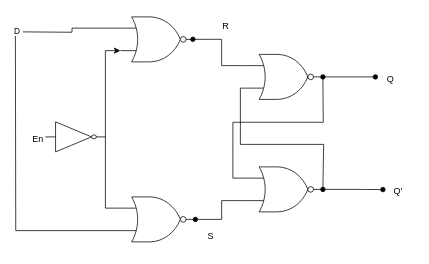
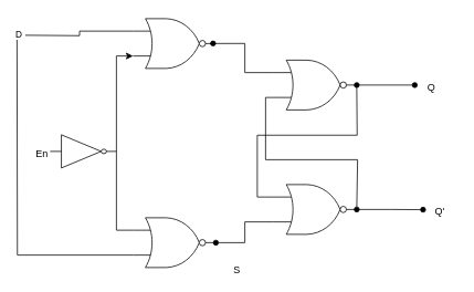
  <mxCell id="0" />
  <mxCell id="1" parent="0" />
  <mxCell id="2" style="edgeStyle=orthogonalEdgeStyle;rounded=0;orthogonalLoop=1;jettySize=auto;html=1;exitX=1;exitY=0.5;exitDx=0;exitDy=0;exitPerimeter=0;endArrow=oval;endFill=1;" edge="1" parent="1" source="4"><mxGeometry relative="1" as="geometry"><mxPoint x="510" y="252.286" as="targetPoint" /></mxGeometry></mxCell>
  <mxCell id="3" style="edgeStyle=orthogonalEdgeStyle;rounded=0;orthogonalLoop=1;jettySize=auto;html=1;exitX=0;exitY=0.25;exitDx=0;exitDy=0;exitPerimeter=0;endArrow=oval;endFill=1;" edge="1" parent="1" source="4"><mxGeometry relative="1" as="geometry"><mxPoint x="430" y="102" as="targetPoint" /></mxGeometry></mxCell>
  <mxCell id="4" value="" style="verticalLabelPosition=bottom;shadow=0;dashed=0;align=center;html=1;verticalAlign=top;shape=mxgraph.electrical.logic_gates.logic_gate;operation=or;negating=1;negSize=0.15;" vertex="1" parent="1"><mxGeometry x="330" y="222" width="100" height="60" as="geometry" /></mxCell>
  <mxCell id="5" style="edgeStyle=orthogonalEdgeStyle;rounded=0;orthogonalLoop=1;jettySize=auto;html=1;exitX=1;exitY=0.5;exitDx=0;exitDy=0;exitPerimeter=0;endArrow=oval;endFill=1;" edge="1" parent="1" source="7"><mxGeometry relative="1" as="geometry"><mxPoint x="500" y="102" as="targetPoint" /></mxGeometry></mxCell>
  <mxCell id="6" style="edgeStyle=orthogonalEdgeStyle;rounded=0;orthogonalLoop=1;jettySize=auto;html=1;exitX=0;exitY=0.75;exitDx=0;exitDy=0;exitPerimeter=0;endArrow=oval;endFill=1;" edge="1" parent="1" source="7"><mxGeometry relative="1" as="geometry"><mxPoint x="430" y="252" as="targetPoint" /><Array as="points"><mxPoint x="320" y="117" /><mxPoint x="320" y="192" /><mxPoint x="431" y="192" /><mxPoint x="431" y="252" /></Array></mxGeometry></mxCell>
  <mxCell id="7" value="" style="verticalLabelPosition=bottom;shadow=0;dashed=0;align=center;html=1;verticalAlign=top;shape=mxgraph.electrical.logic_gates.logic_gate;operation=or;negating=1;negSize=0.15;" vertex="1" parent="1"><mxGeometry x="330" y="72" width="100" height="60" as="geometry" /></mxCell>
  <mxCell id="8" style="edgeStyle=orthogonalEdgeStyle;rounded=0;orthogonalLoop=1;jettySize=auto;html=1;exitX=0;exitY=0.75;exitDx=0;exitDy=0;exitPerimeter=0;endArrow=none;endFill=0;" edge="1" parent="1" source="10"><mxGeometry relative="1" as="geometry"><mxPoint x="20" y="42" as="targetPoint" /></mxGeometry></mxCell>
  <mxCell id="9" value="D" style="edgeLabel;html=1;align=center;verticalAlign=middle;resizable=0;points=[];" vertex="1" connectable="0" parent="8"><mxGeometry x="1" y="-2" relative="1" as="geometry"><mxPoint y="-1" as="offset" /></mxGeometry></mxCell>
  <mxCell id="10" value="" style="verticalLabelPosition=bottom;shadow=0;dashed=0;align=center;html=1;verticalAlign=top;shape=mxgraph.electrical.logic_gates.logic_gate;operation=or;negating=1;negSize=0.15;" vertex="1" parent="1"><mxGeometry x="160" y="262" width="100" height="60" as="geometry" /></mxCell>
  <mxCell id="11" style="edgeStyle=orthogonalEdgeStyle;rounded=0;orthogonalLoop=1;jettySize=auto;html=1;exitX=0;exitY=0.25;exitDx=0;exitDy=0;exitPerimeter=0;endArrow=none;endFill=0;" edge="1" parent="1" source="12"><mxGeometry relative="1" as="geometry"><mxPoint x="30" y="42" as="targetPoint" /></mxGeometry></mxCell>
  <mxCell id="12" value="" style="verticalLabelPosition=bottom;shadow=0;dashed=0;align=center;html=1;verticalAlign=top;shape=mxgraph.electrical.logic_gates.logic_gate;operation=or;negating=1;negSize=0.15;" vertex="1" parent="1"><mxGeometry x="160" y="22" width="100" height="60" as="geometry" /></mxCell>
  <mxCell id="13" style="edgeStyle=orthogonalEdgeStyle;rounded=0;orthogonalLoop=1;jettySize=auto;html=1;exitX=0;exitY=0.25;exitDx=0;exitDy=0;exitPerimeter=0;entryX=0.966;entryY=0.499;entryDx=0;entryDy=0;entryPerimeter=0;endArrow=oval;endFill=1;" edge="1" parent="1" source="7" target="12"><mxGeometry relative="1" as="geometry" /></mxCell>
  <mxCell id="14" style="edgeStyle=orthogonalEdgeStyle;rounded=0;orthogonalLoop=1;jettySize=auto;html=1;exitX=0;exitY=0.75;exitDx=0;exitDy=0;exitPerimeter=0;entryX=1;entryY=0.5;entryDx=0;entryDy=0;entryPerimeter=0;endArrow=oval;endFill=1;" edge="1" parent="1" source="4" target="10"><mxGeometry relative="1" as="geometry" /></mxCell>
  <mxCell id="15" style="edgeStyle=orthogonalEdgeStyle;rounded=0;orthogonalLoop=1;jettySize=auto;html=1;exitX=0;exitY=0.25;exitDx=0;exitDy=0;exitPerimeter=0;entryX=0;entryY=0.75;entryDx=0;entryDy=0;entryPerimeter=0;" edge="1" parent="1" source="10" target="12"><mxGeometry relative="1" as="geometry" /></mxCell>
  <mxCell id="16" value="" style="verticalLabelPosition=bottom;shadow=0;dashed=0;align=center;html=1;verticalAlign=top;shape=mxgraph.electrical.logic_gates.inverter_2" vertex="1" parent="1"><mxGeometry x="60" y="162" width="80" height="40" as="geometry" /></mxCell>
  <mxCell id="17" value="En" style="text;html=1;align=center;verticalAlign=middle;resizable=0;points=[];autosize=1;strokeColor=none;fillColor=none;" vertex="1" parent="1"><mxGeometry x="30" y="170" width="40" height="30" as="geometry" /></mxCell>
- <mxCell id="18" value="R" style="text;html=1;align=center;verticalAlign=middle;resizable=0;points=[];autosize=1;strokeColor=none;fillColor=none;" vertex="1" parent="1"><mxGeometry x="285" y="20" width="30" height="30" as="geometry" /></mxCell>
- <mxCell id="19" value="S" style="text;html=1;align=center;verticalAlign=middle;resizable=0;points=[];autosize=1;strokeColor=none;fillColor=none;" vertex="1" parent="1"><mxGeometry x="265" y="300" width="30" height="30" as="geometry" /></mxCell>
+ <mxCell id="19" value="S" style="text;html=1;align=center;verticalAlign=middle;resizable=0;points=[];autosize=1;strokeColor=none;fillColor=none;" vertex="1" parent="1"><mxGeometry x="270" y="310" width="30" height="30" as="geometry" /></mxCell>
  <mxCell id="20" value="Q" style="text;html=1;align=center;verticalAlign=middle;resizable=0;points=[];autosize=1;strokeColor=none;fillColor=none;" vertex="1" parent="1"><mxGeometry x="505" y="90" width="30" height="30" as="geometry" /></mxCell>
  <mxCell id="21" value="Q'" style="text;html=1;align=center;verticalAlign=middle;resizable=0;points=[];autosize=1;strokeColor=none;fillColor=none;" vertex="1" parent="1"><mxGeometry x="510" y="240" width="40" height="30" as="geometry" /></mxCell>
